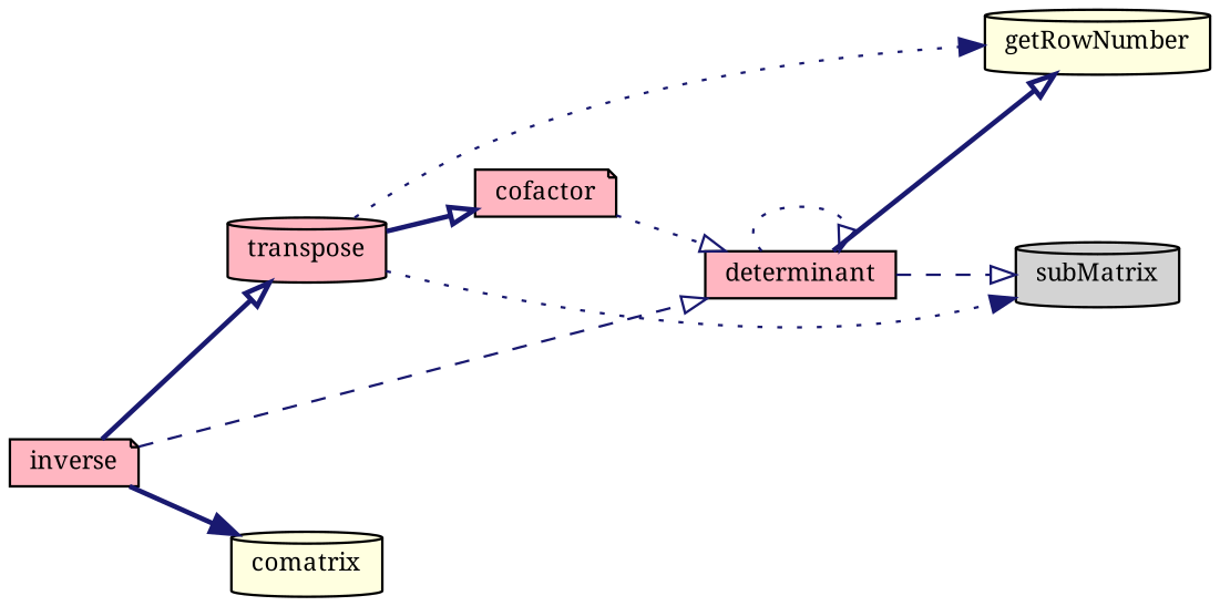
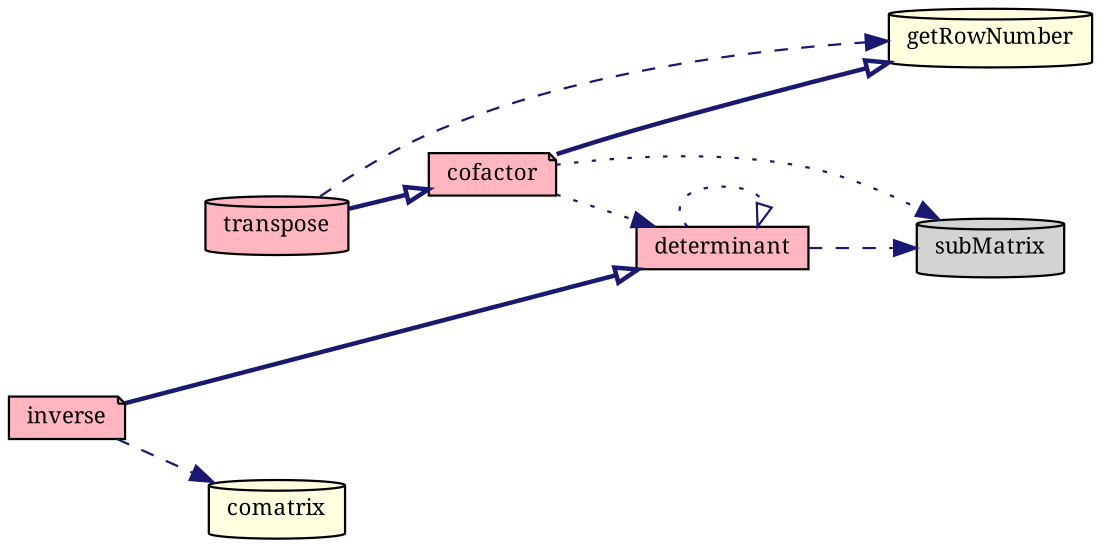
  digraph {
    fontname="Noto Serif"
    rankdir=LR
    node [color=black fillcolor=lightpink fontname="Noto Serif" fontsize=10 shape=cylinder style=filled]
    edge [arrowhead=onormal color=midnightblue fontname="Noto Serif" fontsize=10 labelfontname=Helvetica labelfontsize=10 style=bold]
    n1 [fontcolor=black height=0.2 label=inverse shape=note width=0.4]
    n2 [height=0.2 label=determinant shape=box width=0.4]
    n3 [fillcolor=lightyellow height=0.2 label=comatrix width=0.4]
    n4 [height=0.2 label=transpose width=0.4]
    n5 [fillcolor=lightgrey height=0.2 label=subMatrix width=0.4]
    n6 [fillcolor=lightyellow height=0.2 label=getRowNumber width=0.4]
    n7 [height=0.2 label=cofactor shape=note width=0.4]
-   n1 -> n2 [style=dashed]
-   n1 -> n3 [arrowhead=normal]
-   n1 -> n4
+   n1 -> n2
+   n1 -> n3 [arrowhead=normal style=dashed]
    n2 -> n2 [style=dotted]
-   n2 -> n5 [style=dashed]
-   n2 -> n6
-   n4 -> n6 [arrowhead=normal style=dotted]
+   n2 -> n5 [arrowhead=normal style=dashed]
+   n7 -> n6
+   n4 -> n6 [arrowhead=normal style=dashed]
    n4 -> n7
-   n7 -> n2 [style=dotted]
-   n4 -> n5 [arrowhead=normal style=dotted]
+   n7 -> n2 [arrowhead=normal style=dotted]
+   n7 -> n5 [arrowhead=normal style=dotted]
  }
